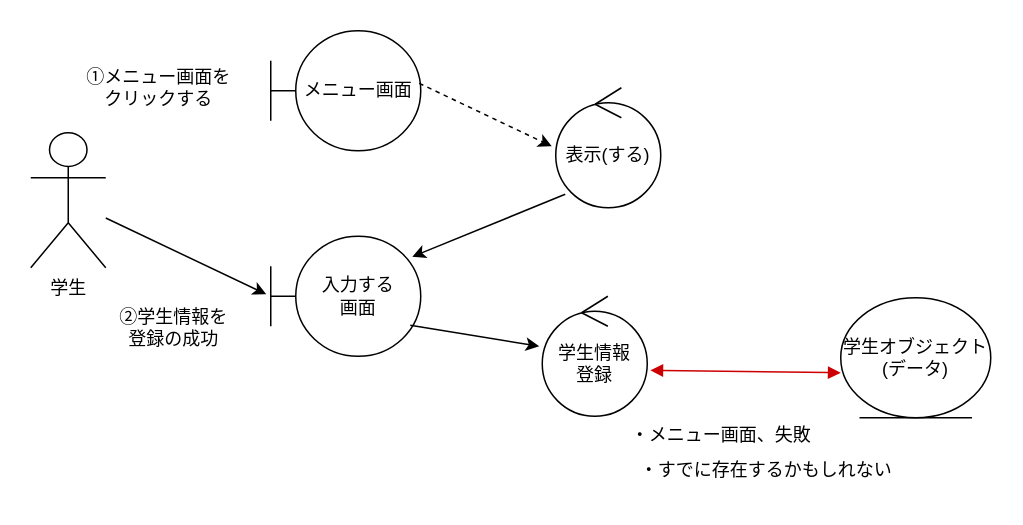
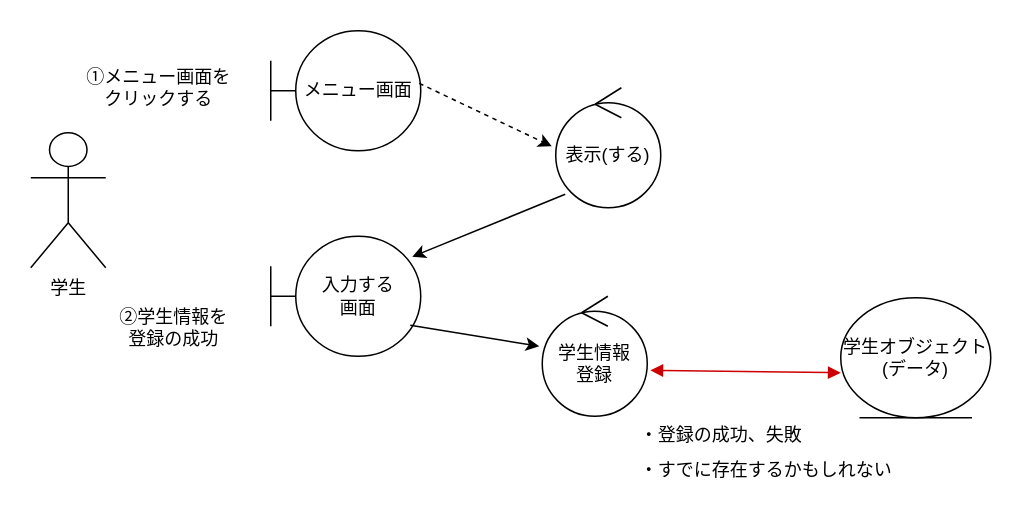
  <mxCell id="0" />
  <mxCell id="1" parent="0" />
  <mxCell id="2" value="学生" style="shape=umlActor;verticalLabelPosition=bottom;verticalAlign=top;html=1;" vertex="1" parent="1"><mxGeometry x="20" y="88" width="50" height="90" as="geometry" /></mxCell>
  <mxCell id="3" value="メニュー画面" style="shape=umlBoundary;whiteSpace=wrap;html=1;" vertex="1" parent="1"><mxGeometry x="180" y="20" width="100" height="80" as="geometry" /></mxCell>
  <mxCell id="4" value="①メニュー画面を&lt;div&gt;クリックする&lt;/div&gt;" style="text;html=1;align=center;verticalAlign=middle;resizable=0;points=[];autosize=1;strokeColor=none;fillColor=none;" vertex="1" parent="1"><mxGeometry x="45" y="38" width="120" height="40" as="geometry" /></mxCell>
  <mxCell id="5" value="表示(する)" style="ellipse;shape=umlControl;whiteSpace=wrap;html=1;" vertex="1" parent="1"><mxGeometry x="370" y="58" width="70" height="80" as="geometry" /></mxCell>
  <mxCell id="6" value="" style="endArrow=classic;html=1;rounded=0;entryX=-0.038;entryY=0.488;entryDx=0;entryDy=0;entryPerimeter=0;exitX=0.99;exitY=0.438;exitDx=0;exitDy=0;exitPerimeter=0;dashed=1;" edge="1" parent="1" source="3" target="5"><mxGeometry width="50" height="50" relative="1" as="geometry"><mxPoint x="120" y="195" as="sourcePoint" /><mxPoint x="227" y="138" as="targetPoint" /></mxGeometry></mxCell>
  <mxCell id="7" value="入力する&lt;div&gt;画面&lt;/div&gt;" style="shape=umlBoundary;whiteSpace=wrap;html=1;" vertex="1" parent="1"><mxGeometry x="180" y="157" width="100" height="80" as="geometry" /></mxCell>
  <mxCell id="8" value="" style="endArrow=classic;html=1;rounded=0;entryX=0.943;entryY=0.171;entryDx=0;entryDy=0;entryPerimeter=0;exitX=0.09;exitY=0.888;exitDx=0;exitDy=0;exitPerimeter=0;" edge="1" parent="1" source="5" target="7"><mxGeometry width="50" height="50" relative="1" as="geometry"><mxPoint x="290" y="138" as="sourcePoint" /><mxPoint x="378" y="180" as="targetPoint" /></mxGeometry></mxCell>
- <mxCell id="9" value="" style="endArrow=classic;html=1;rounded=0;entryX=-0.03;entryY=0.483;entryDx=0;entryDy=0;entryPerimeter=0;" edge="1" parent="1" source="2" target="7"><mxGeometry width="50" height="50" relative="1" as="geometry"><mxPoint x="100" y="168" as="sourcePoint" /><mxPoint x="188" y="210" as="targetPoint" /></mxGeometry></mxCell>
  <mxCell id="10" value="②学生情報を&lt;div&gt;登録の成功&lt;/div&gt;" style="text;html=1;align=center;verticalAlign=middle;resizable=0;points=[];autosize=1;strokeColor=none;fillColor=none;" vertex="1" parent="1"><mxGeometry x="65" y="198" width="100" height="40" as="geometry" /></mxCell>
  <mxCell id="11" value="学生情報&lt;div&gt;登録&lt;/div&gt;" style="ellipse;shape=umlControl;whiteSpace=wrap;html=1;" vertex="1" parent="1"><mxGeometry x="361" y="197" width="70" height="80" as="geometry" /></mxCell>
  <mxCell id="12" value="" style="endArrow=classic;html=1;rounded=0;entryX=-0.029;entryY=0.417;entryDx=0;entryDy=0;entryPerimeter=0;exitX=0.93;exitY=0.742;exitDx=0;exitDy=0;exitPerimeter=0;" edge="1" parent="1" source="7" target="11"><mxGeometry width="50" height="50" relative="1" as="geometry"><mxPoint x="290" y="268" as="sourcePoint" /><mxPoint x="397" y="319" as="targetPoint" /></mxGeometry></mxCell>
  <mxCell id="13" value="学生オブジェクト(データ)" style="ellipse;shape=umlEntity;whiteSpace=wrap;html=1;" vertex="1" parent="1"><mxGeometry x="560" y="198" width="100" height="80" as="geometry" /></mxCell>
  <mxCell id="14" value="" style="endArrow=block;startArrow=block;endFill=1;startFill=1;html=1;rounded=0;entryX=0;entryY=0.625;entryDx=0;entryDy=0;entryPerimeter=0;exitX=1.029;exitY=0.617;exitDx=0;exitDy=0;exitPerimeter=0;strokeColor=#CC0000;" edge="1" parent="1" source="11" target="13"><mxGeometry width="160" relative="1" as="geometry"><mxPoint x="440" y="248" as="sourcePoint" /><mxPoint x="530" y="258" as="targetPoint" /></mxGeometry></mxCell>
- <mxCell id="15" value="・メニュー画面、失敗&lt;div&gt;&lt;br&gt;&lt;/div&gt;" style="text;html=1;align=center;verticalAlign=middle;resizable=0;points=[];autosize=1;strokeColor=none;fillColor=none;" vertex="1" parent="1"><mxGeometry x="415" y="277" width="130" height="40" as="geometry" /></mxCell>
+ <mxCell id="15" value="・登録の成功、失敗&lt;div&gt;&lt;br&gt;&lt;/div&gt;" style="text;html=1;align=center;verticalAlign=middle;resizable=0;points=[];autosize=1;strokeColor=none;fillColor=none;" vertex="1" parent="1"><mxGeometry x="415" y="277" width="130" height="40" as="geometry" /></mxCell>
  <mxCell id="16" value="・すでに存在するかもしれない" style="text;html=1;align=center;verticalAlign=middle;resizable=0;points=[];autosize=1;strokeColor=none;fillColor=none;" vertex="1" parent="1"><mxGeometry x="415" y="298" width="190" height="30" as="geometry" /></mxCell>
